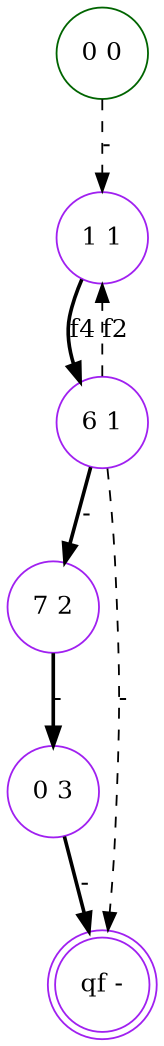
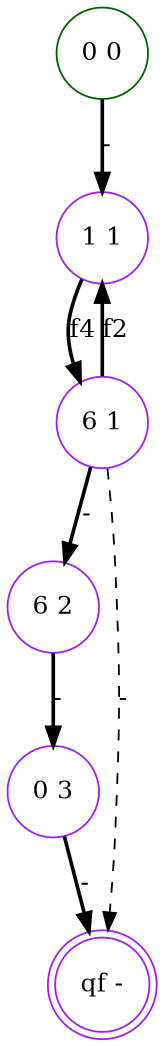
  digraph {
    node [color=purple shape=circle]
    edge [style=bold]
    "1 1"
    "6 1"
-   "7 2"
+   "7 2" [label="6 2"]
    "qf -" [shape=doublecircle]
    "0 3"
    "0 0" [color=darkgreen]
    "1 1" -> "6 1" [label=f4]
-   "6 1" -> "1 1" [label=f2 style=dashed]
+   "6 1" -> "1 1" [label=f2]
    "6 1" -> "7 2" [label="-"]
    "6 1" -> "qf -" [label="-" style=dashed]
    "7 2" -> "0 3" [label="-"]
    "0 3" -> "qf -" [label="-"]
-   "0 0" -> "1 1" [label="-" style=dashed]
+   "0 0" -> "1 1" [label="-"]
  }
